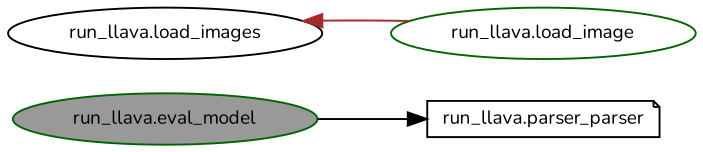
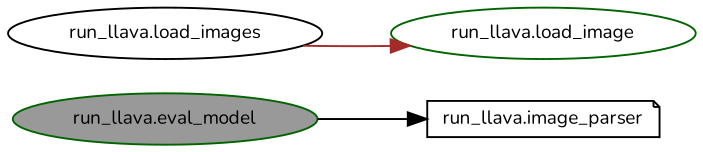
  digraph {
    fontname=Nunito
    rankdir=LR
    node [color=darkgreen fillcolor=white fontname=Nunito fontsize=10 shape=ellipse style=filled]
    edge [fontname=Nunito fontsize=10 labelfontname=Helvetica labelfontsize=10 style=solid]
    n1 [fillcolor=grey60 fontcolor=black height=0.2 label="run_llava.eval_model" width=0.4]
-   n2 [color=black height=0.2 label="run_llava.parser_parser" shape=note width=0.4]
+   n2 [color=black height=0.2 label="run_llava.image_parser" shape=note width=0.4]
    n3 [color=black height=0.2 label="run_llava.load_images" width=0.4]
    n4 [height=0.2 label="run_llava.load_image" width=0.4]
    n1 -> n2 [color=black]
-   n4 -> n3 [color=brown]
+   n3 -> n4 [color=brown]
  }
